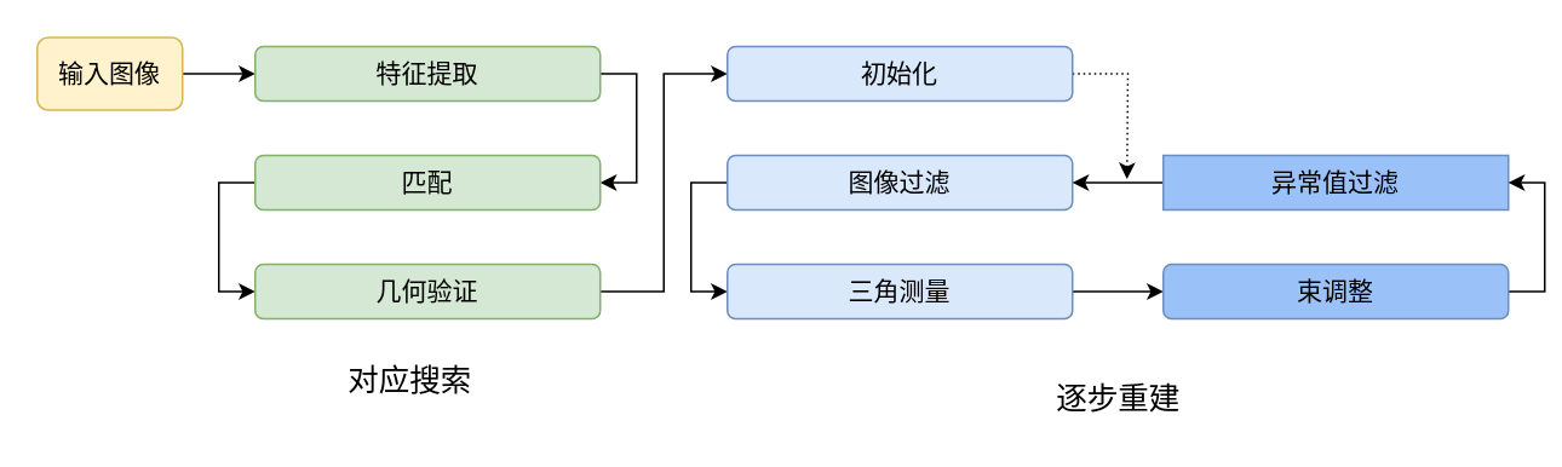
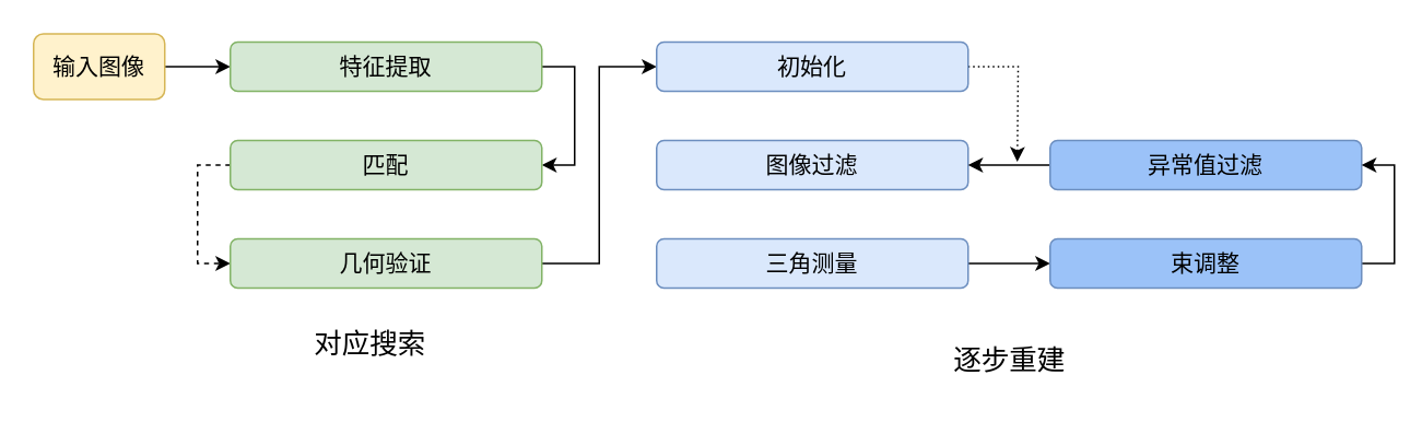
  <mxCell id="0" />
  <mxCell id="1" parent="0" />
  <mxCell id="2" style="edgeStyle=orthogonalEdgeStyle;rounded=0;orthogonalLoop=1;jettySize=auto;html=1;entryX=0;entryY=0.5;entryDx=0;entryDy=0;" edge="1" parent="1" source="3" target="5"><mxGeometry relative="1" as="geometry" /></mxCell>
  <mxCell id="3" value="&lt;font style=&quot;font-size: 14px;&quot;&gt;输入图像&lt;/font&gt;" style="rounded=1;whiteSpace=wrap;html=1;fillColor=#fff2cc;strokeColor=#d6b656;" vertex="1" parent="1"><mxGeometry x="20" y="20" width="80" height="40" as="geometry" /></mxCell>
  <mxCell id="4" style="edgeStyle=orthogonalEdgeStyle;rounded=0;orthogonalLoop=1;jettySize=auto;html=1;exitX=1;exitY=0.5;exitDx=0;exitDy=0;entryX=1;entryY=0.5;entryDx=0;entryDy=0;" edge="1" parent="1" source="5" target="7"><mxGeometry relative="1" as="geometry" /></mxCell>
  <mxCell id="5" value="&lt;font style=&quot;font-size: 14px;&quot;&gt;特征提取&lt;/font&gt;" style="rounded=1;whiteSpace=wrap;html=1;fillColor=#d5e8d4;strokeColor=#82b366;" vertex="1" parent="1"><mxGeometry x="140" y="25" width="190" height="30" as="geometry" /></mxCell>
- <mxCell id="6" style="edgeStyle=orthogonalEdgeStyle;rounded=0;orthogonalLoop=1;jettySize=auto;html=1;exitX=0;exitY=0.5;exitDx=0;exitDy=0;entryX=0;entryY=0.5;entryDx=0;entryDy=0;" edge="1" parent="1" source="7" target="9"><mxGeometry relative="1" as="geometry" /></mxCell>
+ <mxCell id="6" style="edgeStyle=orthogonalEdgeStyle;rounded=0;orthogonalLoop=1;jettySize=auto;html=1;exitX=0;exitY=0.5;exitDx=0;exitDy=0;entryX=0;entryY=0.5;entryDx=0;entryDy=0;dashed=1;" edge="1" parent="1" source="7" target="9"><mxGeometry relative="1" as="geometry" /></mxCell>
  <mxCell id="7" value="&lt;font style=&quot;font-size: 14px;&quot;&gt;匹配&lt;/font&gt;" style="rounded=1;whiteSpace=wrap;html=1;fillColor=#d5e8d4;strokeColor=#82b366;" vertex="1" parent="1"><mxGeometry x="140" y="85" width="190" height="30" as="geometry" /></mxCell>
  <mxCell id="8" style="edgeStyle=orthogonalEdgeStyle;rounded=0;orthogonalLoop=1;jettySize=auto;html=1;exitX=1;exitY=0.5;exitDx=0;exitDy=0;entryX=0;entryY=0.5;entryDx=0;entryDy=0;" edge="1" parent="1" source="9" target="11"><mxGeometry relative="1" as="geometry" /></mxCell>
  <mxCell id="9" value="&lt;span style=&quot;font-size: 14px;&quot;&gt;几何验证&lt;/span&gt;" style="rounded=1;whiteSpace=wrap;html=1;fillColor=#d5e8d4;strokeColor=#82b366;" vertex="1" parent="1"><mxGeometry x="140" y="145" width="190" height="30" as="geometry" /></mxCell>
  <mxCell id="10" style="edgeStyle=orthogonalEdgeStyle;rounded=0;orthogonalLoop=1;jettySize=auto;html=1;exitX=1;exitY=0.5;exitDx=0;exitDy=0;dashed=1;dashPattern=1 2;" edge="1" parent="1" source="11"><mxGeometry relative="1" as="geometry"><mxPoint x="620" y="98" as="targetPoint" /></mxGeometry></mxCell>
  <mxCell id="11" value="&lt;font style=&quot;font-size: 14px;&quot;&gt;初始化&lt;/font&gt;" style="rounded=1;whiteSpace=wrap;html=1;fillColor=#dae8fc;strokeColor=#6c8ebf;" vertex="1" parent="1"><mxGeometry x="400" y="25" width="190" height="30" as="geometry" /></mxCell>
- <mxCell id="12" style="edgeStyle=orthogonalEdgeStyle;rounded=0;orthogonalLoop=1;jettySize=auto;html=1;exitX=0;exitY=0.5;exitDx=0;exitDy=0;entryX=0;entryY=0.5;entryDx=0;entryDy=0;" edge="1" parent="1" source="13" target="15"><mxGeometry relative="1" as="geometry" /></mxCell>
  <mxCell id="13" value="&lt;span style=&quot;font-size: 14px;&quot;&gt;图像过滤&lt;/span&gt;" style="rounded=1;whiteSpace=wrap;html=1;fillColor=#dae8fc;strokeColor=#6c8ebf;" vertex="1" parent="1"><mxGeometry x="400" y="85" width="190" height="30" as="geometry" /></mxCell>
  <mxCell id="14" style="edgeStyle=orthogonalEdgeStyle;rounded=0;orthogonalLoop=1;jettySize=auto;html=1;exitX=1;exitY=0.5;exitDx=0;exitDy=0;entryX=0;entryY=0.5;entryDx=0;entryDy=0;" edge="1" parent="1" source="15" target="19"><mxGeometry relative="1" as="geometry" /></mxCell>
  <mxCell id="15" value="&lt;span style=&quot;font-size: 14px;&quot;&gt;三角测量&lt;/span&gt;" style="rounded=1;whiteSpace=wrap;html=1;fillColor=#dae8fc;strokeColor=#6c8ebf;" vertex="1" parent="1"><mxGeometry x="400" y="145" width="190" height="30" as="geometry" /></mxCell>
  <mxCell id="16" style="edgeStyle=orthogonalEdgeStyle;rounded=0;orthogonalLoop=1;jettySize=auto;html=1;exitX=0;exitY=0.5;exitDx=0;exitDy=0;entryX=1;entryY=0.5;entryDx=0;entryDy=0;" edge="1" parent="1" source="17" target="13"><mxGeometry relative="1" as="geometry" /></mxCell>
- <mxCell id="17" value="&lt;span style=&quot;font-size: 14px;&quot;&gt;异常值过滤&lt;/span&gt;" style="whiteSpace=wrap;html=1;fillColor=#9bc2f8;strokeColor=#6c8ebf;rounded=0;" vertex="1" parent="1"><mxGeometry x="640" y="85" width="190" height="30" as="geometry" /></mxCell>
+ <mxCell id="17" value="&lt;span style=&quot;font-size: 14px;&quot;&gt;异常值过滤&lt;/span&gt;" style="rounded=1;whiteSpace=wrap;html=1;fillColor=#9bc2f8;strokeColor=#6c8ebf;" vertex="1" parent="1"><mxGeometry x="640" y="85" width="190" height="30" as="geometry" /></mxCell>
  <mxCell id="18" style="edgeStyle=orthogonalEdgeStyle;rounded=0;orthogonalLoop=1;jettySize=auto;html=1;exitX=1;exitY=0.5;exitDx=0;exitDy=0;entryX=1;entryY=0.5;entryDx=0;entryDy=0;" edge="1" parent="1" source="19" target="17"><mxGeometry relative="1" as="geometry" /></mxCell>
  <mxCell id="19" value="&lt;span style=&quot;font-size: 14px;&quot;&gt;束调整&lt;/span&gt;" style="rounded=1;whiteSpace=wrap;html=1;fillColor=#9bc2f8;strokeColor=#6c8ebf;" vertex="1" parent="1"><mxGeometry x="640" y="145" width="190" height="30" as="geometry" /></mxCell>
  <mxCell id="20" value="&lt;font style=&quot;font-size: 17px;&quot;&gt;逐步重建&lt;/font&gt;" style="text;html=1;align=center;verticalAlign=middle;resizable=0;points=[];autosize=1;strokeColor=none;fillColor=none;" vertex="1" parent="1"><mxGeometry x="570" y="205" width="90" height="30" as="geometry" /></mxCell>
  <mxCell id="21" value="&lt;font style=&quot;font-size: 17px;&quot;&gt;对应搜索&lt;/font&gt;" style="text;html=1;align=center;verticalAlign=middle;resizable=0;points=[];autosize=1;strokeColor=none;fillColor=none;" vertex="1" parent="1"><mxGeometry x="180" y="195" width="90" height="30" as="geometry" /></mxCell>
